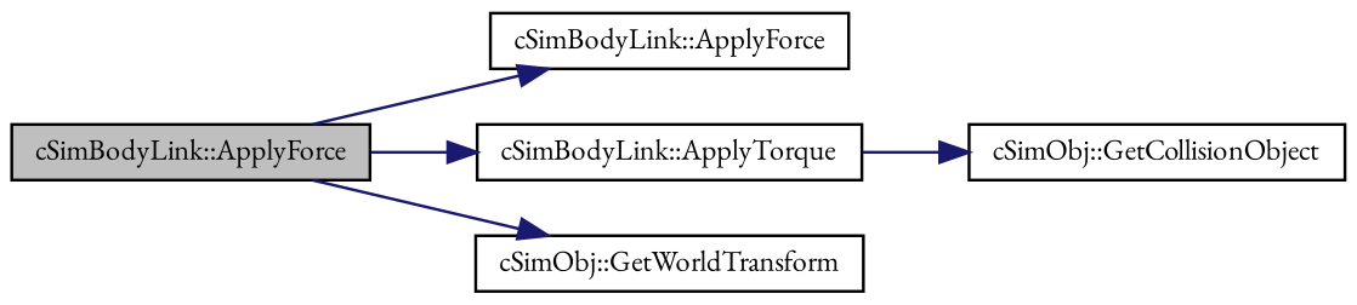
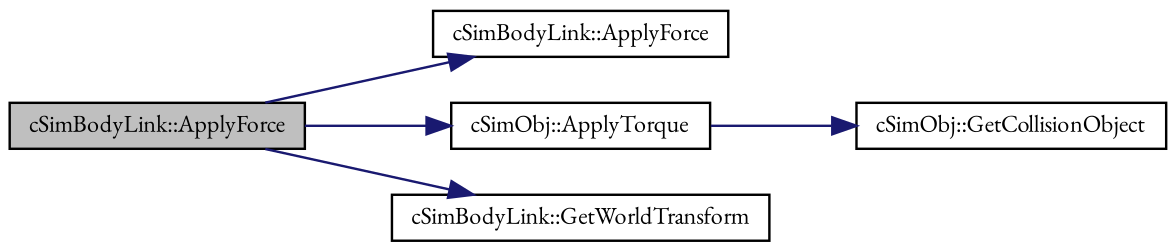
  digraph {
    fontname="EB Garamond"
    rankdir=LR
    node [color=black fillcolor=white fontname="EB Garamond" fontsize=10 shape=record style=filled]
    edge [color=midnightblue fontname="EB Garamond" fontsize=10 labelfontname=Helvetica labelfontsize=10 style=solid]
    n1 [fillcolor=grey75 fontcolor=black height=0.2 label="cSimBodyLink::ApplyForce" width=0.4]
    n2 [height=0.2 label="cSimBodyLink::ApplyForce" width=0.4]
-   n3 [height=0.2 label="cSimBodyLink::ApplyTorque" width=0.4]
-   n4 [height=0.2 label="cSimObj::GetWorldTransform" width=0.4]
+   n3 [height=0.2 label="cSimObj::ApplyTorque" width=0.4]
+   n4 [height=0.2 label="cSimBodyLink::GetWorldTransform" width=0.4]
    n5 [height=0.2 label="cSimObj::GetCollisionObject" width=0.4]
    n1 -> n2
    n1 -> n3
    n1 -> n4
    n3 -> n5
  }
